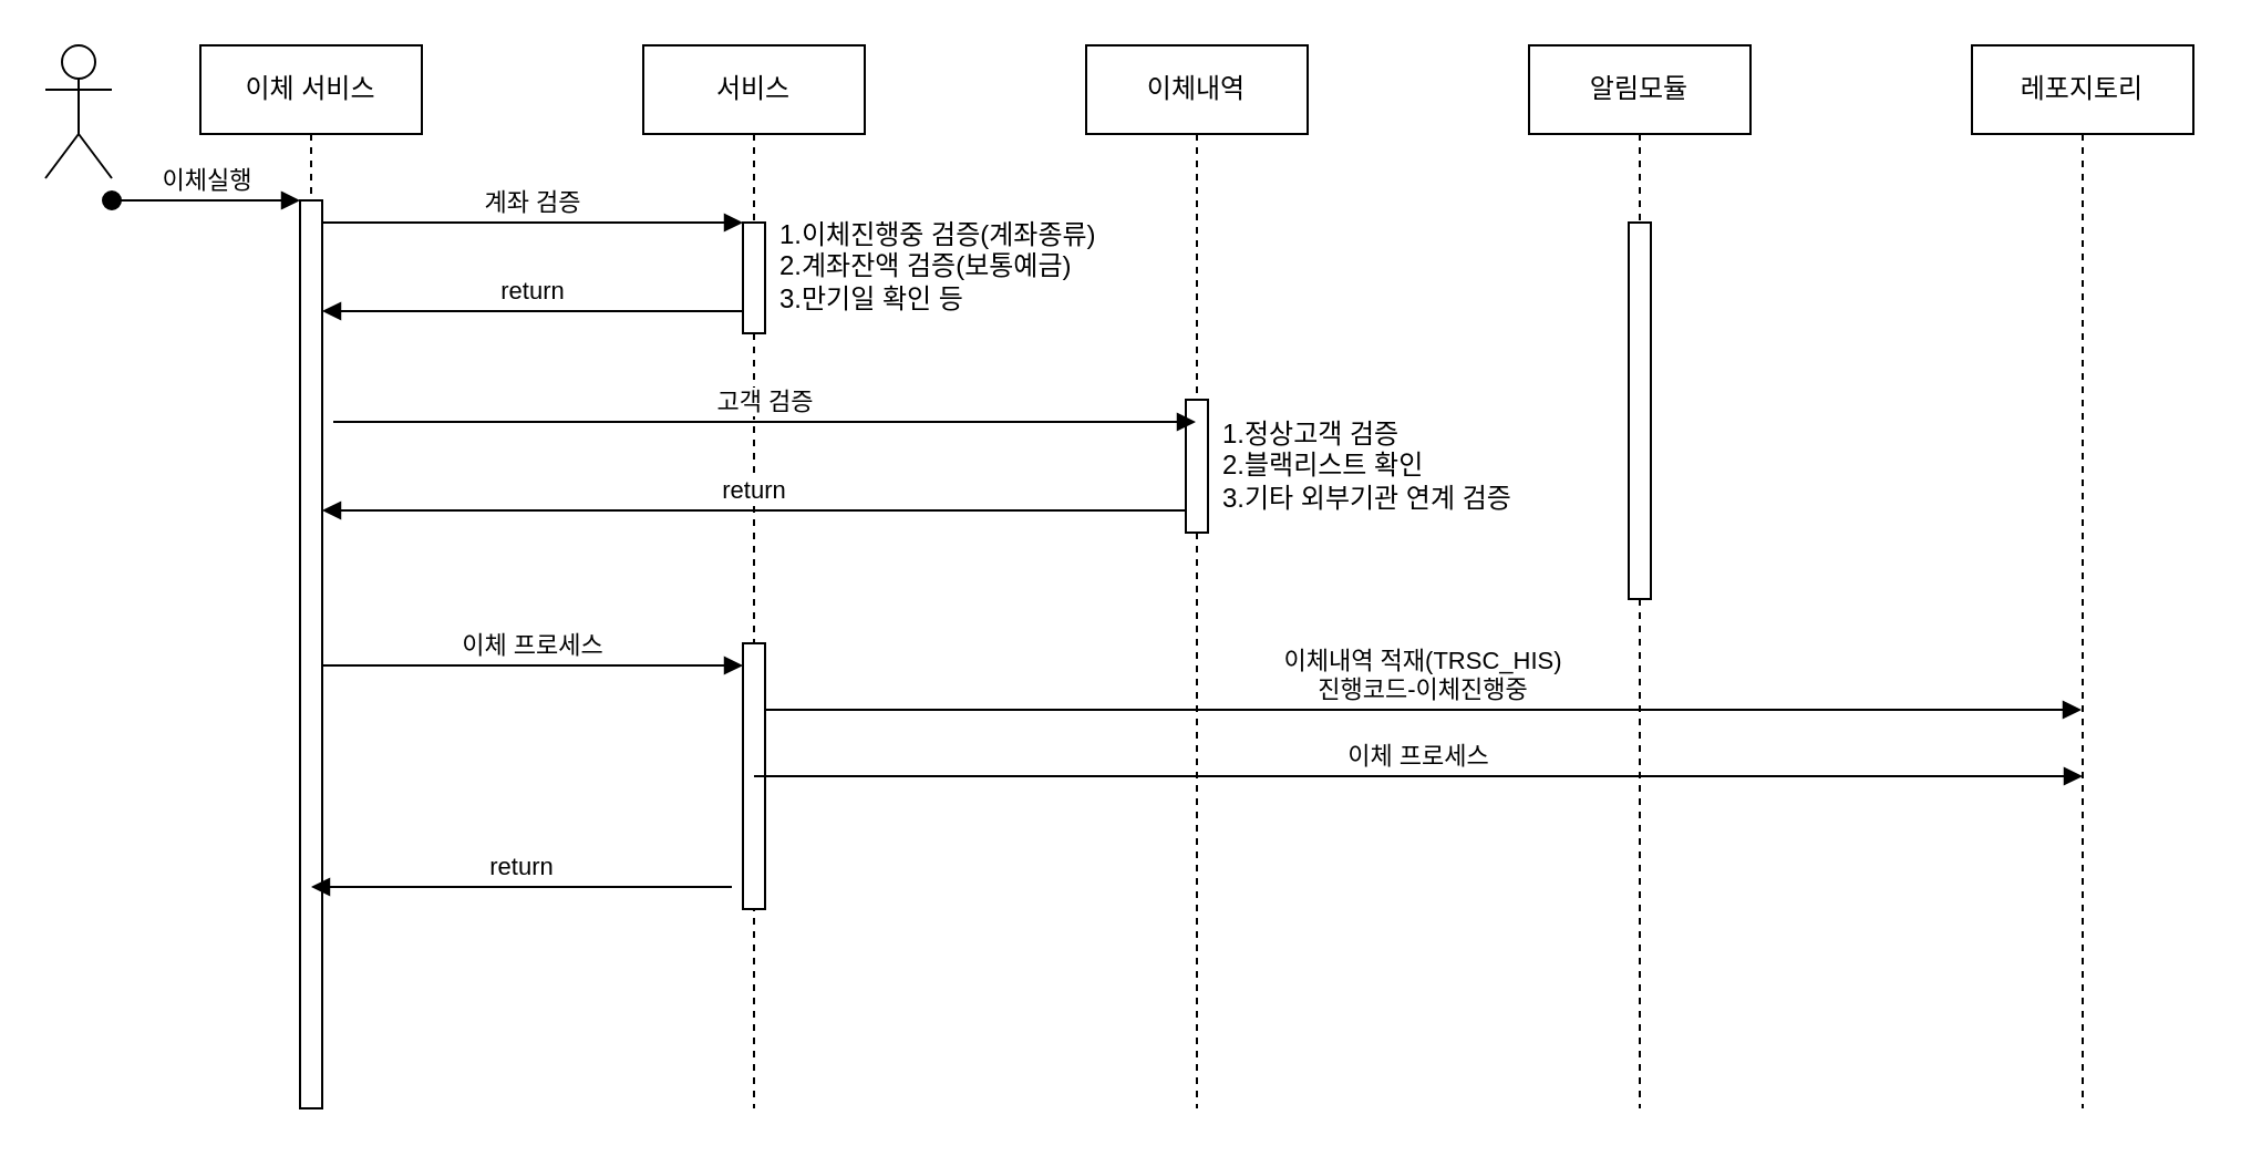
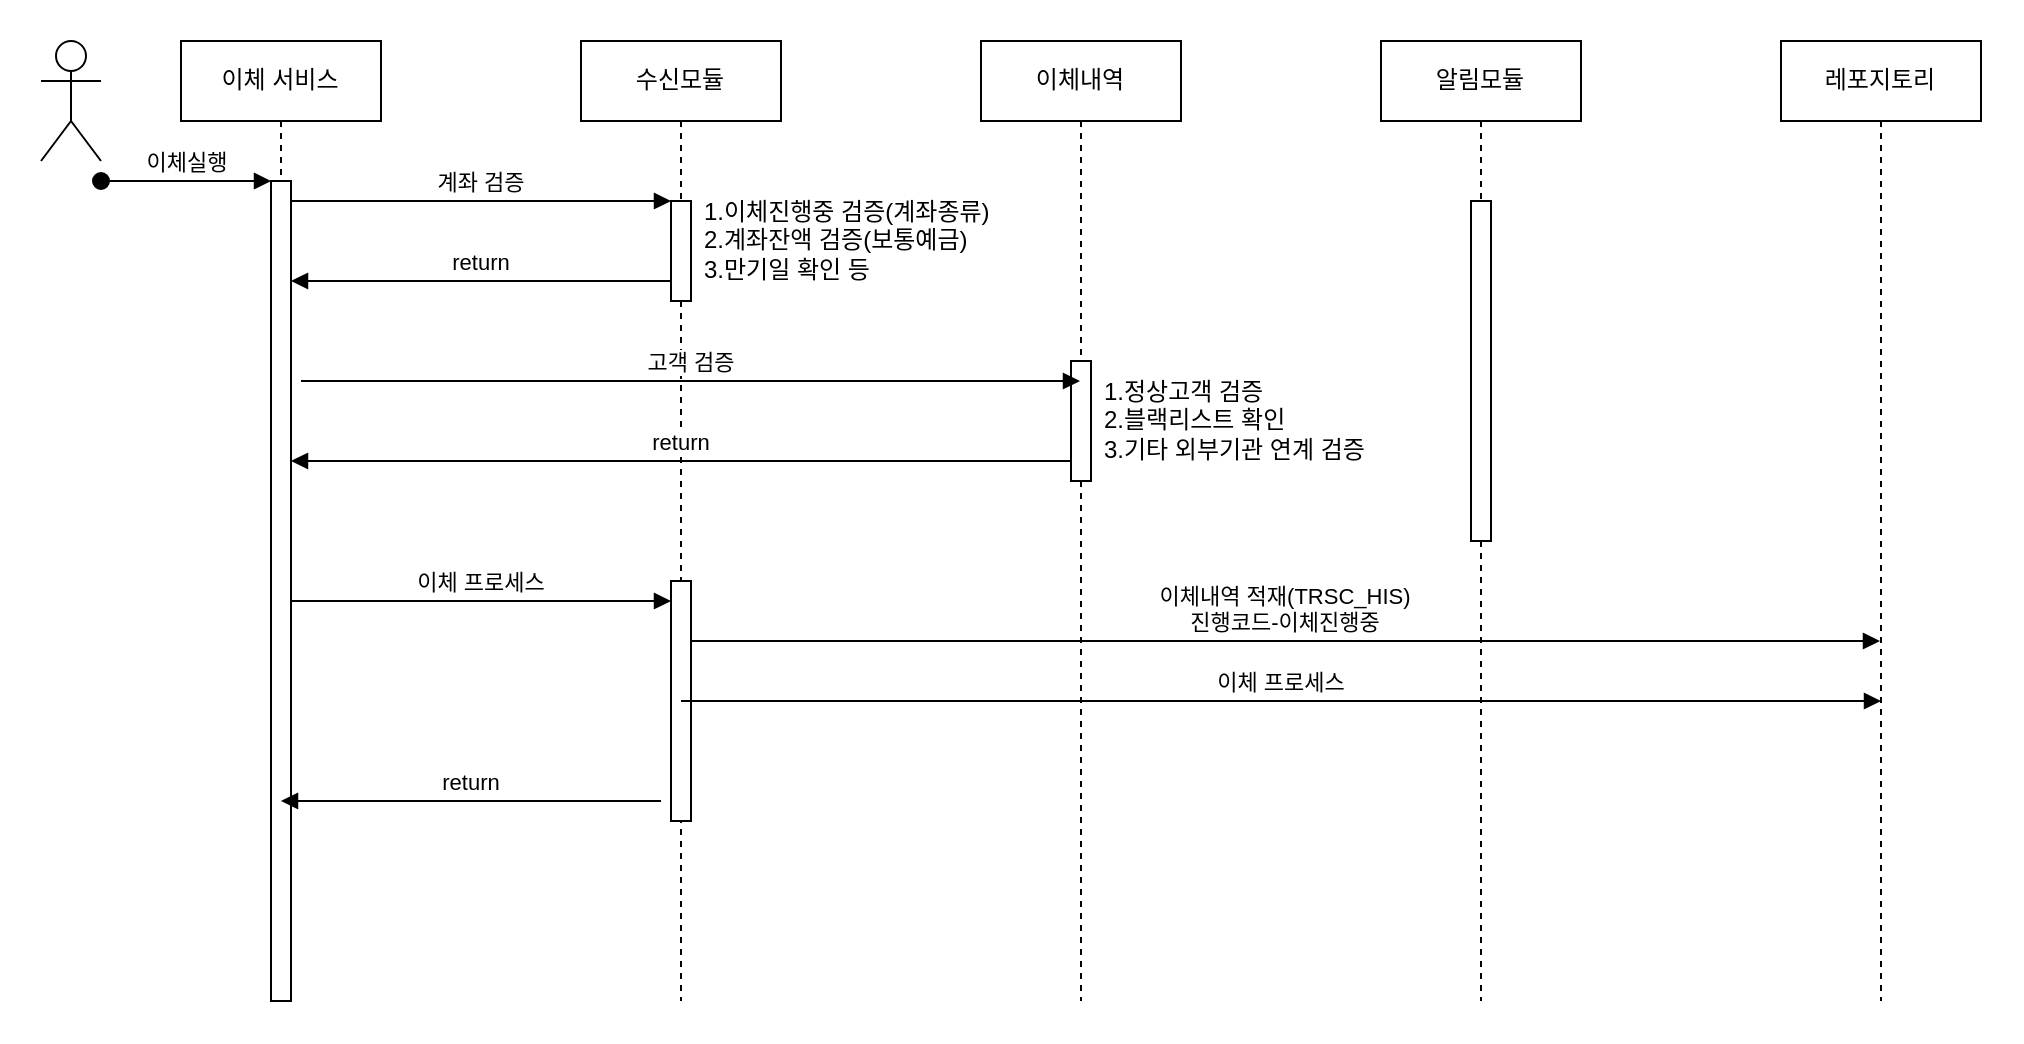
  <mxCell id="0" />
  <mxCell id="1" parent="0" />
  <mxCell id="2" value="이체 서비스" style="shape=umlLifeline;perimeter=lifelinePerimeter;whiteSpace=wrap;html=1;container=0;dropTarget=0;collapsible=0;recursiveResize=0;outlineConnect=0;portConstraint=eastwest;newEdgeStyle={&quot;edgeStyle&quot;:&quot;elbowEdgeStyle&quot;,&quot;elbow&quot;:&quot;vertical&quot;,&quot;curved&quot;:0,&quot;rounded&quot;:0};" parent="1" vertex="1"><mxGeometry x="90" y="20" width="100" height="480" as="geometry" /></mxCell>
  <mxCell id="3" value="" style="html=1;points=[];perimeter=orthogonalPerimeter;outlineConnect=0;targetShapes=umlLifeline;portConstraint=eastwest;newEdgeStyle={&quot;edgeStyle&quot;:&quot;elbowEdgeStyle&quot;,&quot;elbow&quot;:&quot;vertical&quot;,&quot;curved&quot;:0,&quot;rounded&quot;:0};" parent="2" vertex="1"><mxGeometry x="45" y="70" width="10" height="410" as="geometry" /></mxCell>
  <mxCell id="4" value="이체실행" style="html=1;verticalAlign=bottom;startArrow=oval;endArrow=block;startSize=8;edgeStyle=elbowEdgeStyle;elbow=vertical;curved=0;rounded=0;" parent="2" target="3" edge="1"><mxGeometry relative="1" as="geometry"><mxPoint x="-40" y="70" as="sourcePoint" /></mxGeometry></mxCell>
- <mxCell id="5" value="서비스" style="shape=umlLifeline;perimeter=lifelinePerimeter;whiteSpace=wrap;html=1;container=0;dropTarget=0;collapsible=0;recursiveResize=0;outlineConnect=0;portConstraint=eastwest;newEdgeStyle={&quot;edgeStyle&quot;:&quot;elbowEdgeStyle&quot;,&quot;elbow&quot;:&quot;vertical&quot;,&quot;curved&quot;:0,&quot;rounded&quot;:0};" parent="1" vertex="1"><mxGeometry x="290" y="20" width="100" height="480" as="geometry" /></mxCell>
+ <mxCell id="5" value="수신모듈" style="shape=umlLifeline;perimeter=lifelinePerimeter;whiteSpace=wrap;html=1;container=0;dropTarget=0;collapsible=0;recursiveResize=0;outlineConnect=0;portConstraint=eastwest;newEdgeStyle={&quot;edgeStyle&quot;:&quot;elbowEdgeStyle&quot;,&quot;elbow&quot;:&quot;vertical&quot;,&quot;curved&quot;:0,&quot;rounded&quot;:0};" parent="1" vertex="1"><mxGeometry x="290" y="20" width="100" height="480" as="geometry" /></mxCell>
  <mxCell id="6" value="" style="html=1;points=[];perimeter=orthogonalPerimeter;outlineConnect=0;targetShapes=umlLifeline;portConstraint=eastwest;newEdgeStyle={&quot;edgeStyle&quot;:&quot;elbowEdgeStyle&quot;,&quot;elbow&quot;:&quot;vertical&quot;,&quot;curved&quot;:0,&quot;rounded&quot;:0};" parent="5" vertex="1"><mxGeometry x="45" y="80" width="10" height="50" as="geometry" /></mxCell>
  <mxCell id="7" value="" style="html=1;points=[];perimeter=orthogonalPerimeter;outlineConnect=0;targetShapes=umlLifeline;portConstraint=eastwest;newEdgeStyle={&quot;edgeStyle&quot;:&quot;elbowEdgeStyle&quot;,&quot;elbow&quot;:&quot;vertical&quot;,&quot;curved&quot;:0,&quot;rounded&quot;:0};" vertex="1" parent="5"><mxGeometry x="45" y="270" width="10" height="120" as="geometry" /></mxCell>
  <mxCell id="8" value="계좌 검증" style="html=1;verticalAlign=bottom;endArrow=block;edgeStyle=elbowEdgeStyle;elbow=vertical;curved=0;rounded=0;" parent="1" source="3" target="6" edge="1"><mxGeometry relative="1" as="geometry"><mxPoint x="285" y="110" as="sourcePoint" /><Array as="points"><mxPoint x="270" y="100" /></Array><mxPoint as="offset" /></mxGeometry></mxCell>
  <mxCell id="9" value="return" style="html=1;verticalAlign=bottom;endArrow=block;edgeStyle=elbowEdgeStyle;elbow=vertical;curved=0;rounded=0;" parent="1" source="6" target="3" edge="1"><mxGeometry relative="1" as="geometry"><mxPoint x="265" y="140" as="sourcePoint" /><Array as="points"><mxPoint x="280" y="140" /></Array><mxPoint x="150" y="140" as="targetPoint" /></mxGeometry></mxCell>
  <mxCell id="10" value="이체내역" style="shape=umlLifeline;perimeter=lifelinePerimeter;whiteSpace=wrap;html=1;container=0;dropTarget=0;collapsible=0;recursiveResize=0;outlineConnect=0;portConstraint=eastwest;newEdgeStyle={&quot;edgeStyle&quot;:&quot;elbowEdgeStyle&quot;,&quot;elbow&quot;:&quot;vertical&quot;,&quot;curved&quot;:0,&quot;rounded&quot;:0};" parent="1" vertex="1"><mxGeometry x="490" y="20" width="100" height="480" as="geometry" /></mxCell>
  <mxCell id="11" value="" style="html=1;points=[];perimeter=orthogonalPerimeter;outlineConnect=0;targetShapes=umlLifeline;portConstraint=eastwest;newEdgeStyle={&quot;edgeStyle&quot;:&quot;elbowEdgeStyle&quot;,&quot;elbow&quot;:&quot;vertical&quot;,&quot;curved&quot;:0,&quot;rounded&quot;:0};" parent="10" vertex="1"><mxGeometry x="45" y="160" width="10" height="60" as="geometry" /></mxCell>
  <mxCell id="12" value="알림모듈" style="shape=umlLifeline;perimeter=lifelinePerimeter;whiteSpace=wrap;html=1;container=0;dropTarget=0;collapsible=0;recursiveResize=0;outlineConnect=0;portConstraint=eastwest;newEdgeStyle={&quot;edgeStyle&quot;:&quot;elbowEdgeStyle&quot;,&quot;elbow&quot;:&quot;vertical&quot;,&quot;curved&quot;:0,&quot;rounded&quot;:0};" parent="1" vertex="1"><mxGeometry x="690" y="20" width="100" height="480" as="geometry" /></mxCell>
  <mxCell id="13" value="" style="html=1;points=[];perimeter=orthogonalPerimeter;outlineConnect=0;targetShapes=umlLifeline;portConstraint=eastwest;newEdgeStyle={&quot;edgeStyle&quot;:&quot;elbowEdgeStyle&quot;,&quot;elbow&quot;:&quot;vertical&quot;,&quot;curved&quot;:0,&quot;rounded&quot;:0};" parent="12" vertex="1"><mxGeometry x="45" y="80" width="10" height="170" as="geometry" /></mxCell>
  <mxCell id="14" value="레포지토리" style="shape=umlLifeline;perimeter=lifelinePerimeter;whiteSpace=wrap;html=1;container=0;dropTarget=0;collapsible=0;recursiveResize=0;outlineConnect=0;portConstraint=eastwest;newEdgeStyle={&quot;edgeStyle&quot;:&quot;elbowEdgeStyle&quot;,&quot;elbow&quot;:&quot;vertical&quot;,&quot;curved&quot;:0,&quot;rounded&quot;:0};" parent="1" vertex="1"><mxGeometry x="890" y="20" width="100" height="480" as="geometry" /></mxCell>
  <mxCell id="15" value="" style="shape=umlActor;verticalLabelPosition=bottom;verticalAlign=top;html=1;outlineConnect=0;" vertex="1" parent="1"><mxGeometry x="20" y="20" width="30" height="60" as="geometry" /></mxCell>
  <mxCell id="16" value="&lt;div style=&quot;&quot;&gt;&lt;span style=&quot;background-color: initial;&quot;&gt;1.이체진행중 검증(계좌종류)&lt;/span&gt;&lt;/div&gt;&lt;div style=&quot;&quot;&gt;&lt;span style=&quot;background-color: initial;&quot;&gt;2.계좌잔액 검증(보통예금)&lt;/span&gt;&lt;/div&gt;&lt;div style=&quot;&quot;&gt;&lt;span style=&quot;background-color: initial;&quot;&gt;3.만기일 확인 등&lt;/span&gt;&lt;/div&gt;" style="text;html=1;align=left;verticalAlign=middle;resizable=0;points=[];autosize=1;strokeColor=none;fillColor=none;" vertex="1" parent="1"><mxGeometry x="350" y="90" width="190" height="60" as="geometry" /></mxCell>
  <mxCell id="17" value="고객 검증" style="html=1;verticalAlign=bottom;endArrow=block;edgeStyle=elbowEdgeStyle;elbow=vertical;curved=0;rounded=0;" edge="1" parent="1" target="10"><mxGeometry relative="1" as="geometry"><mxPoint x="150" y="190" as="sourcePoint" /><Array as="points"><mxPoint x="275" y="190" /></Array><mxPoint x="500" y="190" as="targetPoint" /><mxPoint as="offset" /></mxGeometry></mxCell>
  <mxCell id="18" value="return" style="html=1;verticalAlign=bottom;endArrow=block;edgeStyle=elbowEdgeStyle;elbow=vertical;curved=0;rounded=0;" edge="1" parent="1" target="3"><mxGeometry relative="1" as="geometry"><mxPoint x="535" y="230" as="sourcePoint" /><Array as="points"><mxPoint x="480" y="230" /></Array><mxPoint x="170" y="230" as="targetPoint" /></mxGeometry></mxCell>
  <mxCell id="19" value="&lt;div style=&quot;&quot;&gt;&lt;span style=&quot;background-color: initial;&quot;&gt;1.정상고객 검증&lt;/span&gt;&lt;/div&gt;&lt;div style=&quot;&quot;&gt;&lt;span style=&quot;background-color: initial;&quot;&gt;2.블랙리스트 확인&lt;/span&gt;&lt;/div&gt;&lt;div style=&quot;&quot;&gt;&lt;span style=&quot;background-color: initial;&quot;&gt;3.기타 외부기관 연계 검증&lt;/span&gt;&lt;/div&gt;" style="text;html=1;align=left;verticalAlign=middle;resizable=0;points=[];autosize=1;strokeColor=none;fillColor=none;" vertex="1" parent="1"><mxGeometry x="550" y="180" width="160" height="60" as="geometry" /></mxCell>
  <mxCell id="20" value="이체 프로세스" style="html=1;verticalAlign=bottom;endArrow=block;edgeStyle=elbowEdgeStyle;elbow=vertical;curved=0;rounded=0;" edge="1" parent="1" source="3" target="7"><mxGeometry relative="1" as="geometry"><mxPoint x="150" y="300" as="sourcePoint" /><Array as="points"><mxPoint x="275" y="300" /></Array><mxPoint x="320" y="300" as="targetPoint" /><mxPoint as="offset" /></mxGeometry></mxCell>
  <mxCell id="21" value="return" style="html=1;verticalAlign=bottom;endArrow=block;edgeStyle=elbowEdgeStyle;elbow=vertical;curved=0;rounded=0;" edge="1" parent="1"><mxGeometry relative="1" as="geometry"><mxPoint x="330" y="400" as="sourcePoint" /><Array as="points"><mxPoint x="275" y="400" /></Array><mxPoint x="140" y="400" as="targetPoint" /></mxGeometry></mxCell>
  <mxCell id="22" value="이체내역 적재(TRSC_HIS)&lt;div&gt;진행코드-이체진행중&lt;/div&gt;" style="html=1;verticalAlign=bottom;endArrow=block;edgeStyle=elbowEdgeStyle;elbow=vertical;curved=0;rounded=0;" edge="1" parent="1" source="7" target="14"><mxGeometry relative="1" as="geometry"><mxPoint x="350" y="320" as="sourcePoint" /><Array as="points"><mxPoint x="480" y="320" /></Array><mxPoint x="540" y="320" as="targetPoint" /><mxPoint as="offset" /></mxGeometry></mxCell>
  <mxCell id="23" value="이체 프로세스" style="html=1;verticalAlign=bottom;endArrow=block;edgeStyle=elbowEdgeStyle;elbow=vertical;curved=0;rounded=0;exitX=0.5;exitY=0.5;exitDx=0;exitDy=0;exitPerimeter=0;" edge="1" parent="1" source="7"><mxGeometry relative="1" as="geometry"><mxPoint x="350" y="350" as="sourcePoint" /><Array as="points"><mxPoint x="480" y="350" /></Array><mxPoint x="940" y="350" as="targetPoint" /><mxPoint as="offset" /></mxGeometry></mxCell>
